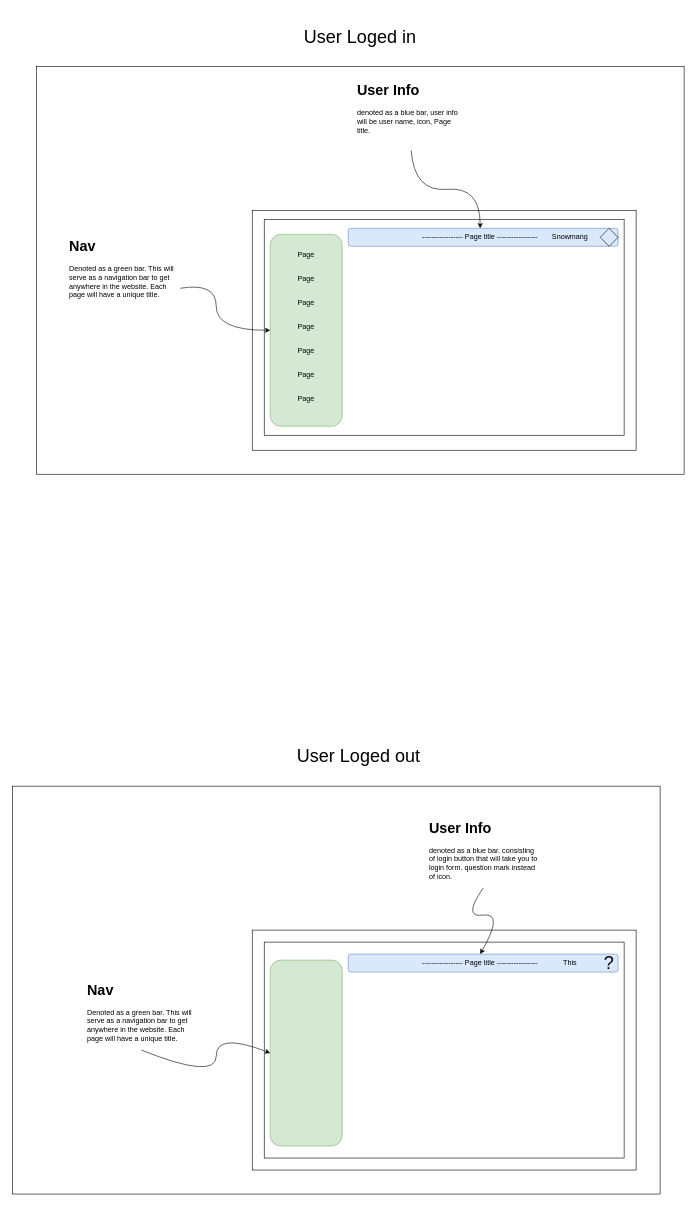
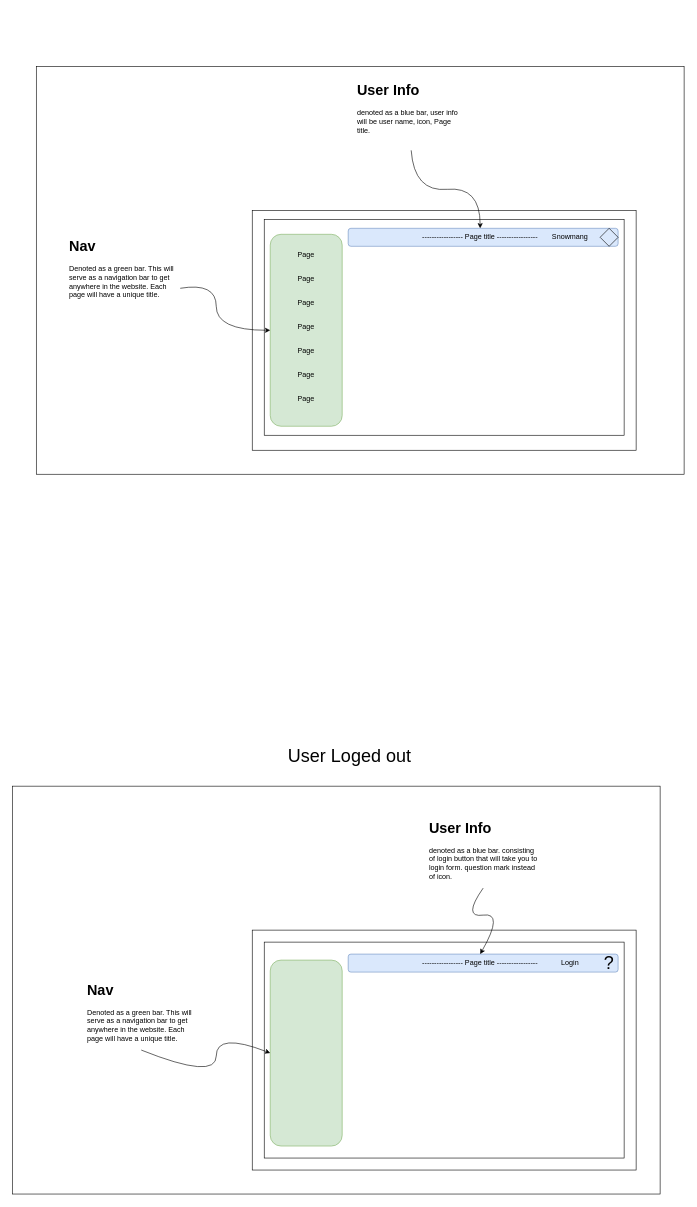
  <mxCell id="0" />
  <mxCell id="1" parent="0" />
  <mxCell id="2" value="" style="rounded=0;whiteSpace=wrap;html=1;strokeColor=default;fillColor=none;" vertex="1" parent="1"><mxGeometry x="60" y="110" width="1080" height="680" as="geometry" /></mxCell>
  <mxCell id="3" value="" style="rounded=1;whiteSpace=wrap;html=1;strokeColor=#82b366;fillColor=#d5e8d4;" vertex="1" parent="1"><mxGeometry x="450" y="390" width="120" height="320" as="geometry" /></mxCell>
  <mxCell id="4" value="" style="group" vertex="1" connectable="0" parent="1"><mxGeometry x="420" y="350" width="640" height="400" as="geometry" /></mxCell>
  <mxCell id="5" value="" style="group" vertex="1" connectable="0" parent="4"><mxGeometry x="60" y="60" width="60" height="270" as="geometry" /></mxCell>
  <mxCell id="6" value="Page" style="text;html=1;strokeColor=none;fillColor=none;align=center;verticalAlign=middle;whiteSpace=wrap;rounded=0;" vertex="1" parent="5"><mxGeometry width="60" height="30" as="geometry" /></mxCell>
  <mxCell id="7" value="Page" style="text;html=1;strokeColor=none;fillColor=none;align=center;verticalAlign=middle;whiteSpace=wrap;rounded=0;" vertex="1" parent="5"><mxGeometry y="40" width="60" height="30" as="geometry" /></mxCell>
  <mxCell id="8" value="Page" style="text;html=1;strokeColor=none;fillColor=none;align=center;verticalAlign=middle;whiteSpace=wrap;rounded=0;" vertex="1" parent="5"><mxGeometry y="80" width="60" height="30" as="geometry" /></mxCell>
  <mxCell id="9" value="Page" style="text;html=1;strokeColor=none;fillColor=none;align=center;verticalAlign=middle;whiteSpace=wrap;rounded=0;" vertex="1" parent="5"><mxGeometry y="120" width="60" height="30" as="geometry" /></mxCell>
  <mxCell id="10" value="Page" style="text;html=1;strokeColor=none;fillColor=none;align=center;verticalAlign=middle;whiteSpace=wrap;rounded=0;" vertex="1" parent="5"><mxGeometry y="160" width="60" height="30" as="geometry" /></mxCell>
  <mxCell id="11" value="Page" style="text;html=1;strokeColor=none;fillColor=none;align=center;verticalAlign=middle;whiteSpace=wrap;rounded=0;" vertex="1" parent="5"><mxGeometry y="200" width="60" height="30" as="geometry" /></mxCell>
  <mxCell id="12" value="Page" style="text;html=1;strokeColor=none;fillColor=none;align=center;verticalAlign=middle;whiteSpace=wrap;rounded=0;" vertex="1" parent="5"><mxGeometry y="240" width="60" height="30" as="geometry" /></mxCell>
  <mxCell id="13" value="" style="group" vertex="1" connectable="0" parent="4"><mxGeometry width="640" height="400" as="geometry" /></mxCell>
  <mxCell id="14" value="" style="rounded=0;whiteSpace=wrap;html=1;fillColor=none;" vertex="1" parent="13"><mxGeometry width="640" height="400" as="geometry" /></mxCell>
  <mxCell id="15" value="" style="rounded=0;whiteSpace=wrap;html=1;fillColor=none;strokeColor=default;" vertex="1" parent="13"><mxGeometry x="20" y="15" width="600" height="360" as="geometry" /></mxCell>
  <mxCell id="16" value="&lt;h1&gt;User Info&lt;/h1&gt;&lt;div&gt;denoted as a blue bar, user info will be user name, icon, Page title.&lt;/div&gt;" style="text;html=1;strokeColor=none;fillColor=none;spacing=5;spacingTop=-20;whiteSpace=wrap;overflow=hidden;rounded=0;" vertex="1" parent="1"><mxGeometry x="590" y="130" width="190" height="120" as="geometry" /></mxCell>
  <mxCell id="17" value="" style="curved=1;endArrow=classic;html=1;rounded=0;entryX=0.5;entryY=0;entryDx=0;entryDy=0;exitX=0.5;exitY=1;exitDx=0;exitDy=0;" edge="1" parent="1" source="16" target="22"><mxGeometry width="50" height="50" relative="1" as="geometry"><mxPoint x="600" y="630" as="sourcePoint" /><mxPoint x="650" y="580" as="targetPoint" /><Array as="points"><mxPoint x="690" y="320" /><mxPoint x="800" y="310" /></Array></mxGeometry></mxCell>
  <mxCell id="18" value="" style="group" vertex="1" connectable="0" parent="1"><mxGeometry x="580" y="380" width="450" height="30" as="geometry" /></mxCell>
  <mxCell id="19" value="" style="rounded=1;whiteSpace=wrap;html=1;strokeColor=#6c8ebf;fillColor=#dae8fc;" vertex="1" parent="18"><mxGeometry width="450" height="30" as="geometry" /></mxCell>
  <mxCell id="20" value="" style="rhombus;whiteSpace=wrap;html=1;strokeColor=default;fillColor=none;" vertex="1" parent="18"><mxGeometry x="420" width="30" height="30" as="geometry" /></mxCell>
  <mxCell id="21" value="Snowmang" style="text;html=1;strokeColor=none;fillColor=none;align=center;verticalAlign=middle;whiteSpace=wrap;rounded=0;" vertex="1" parent="18"><mxGeometry x="340" width="60" height="30" as="geometry" /></mxCell>
  <mxCell id="22" value="----------------- Page title -----------------" style="text;html=1;strokeColor=none;fillColor=none;align=center;verticalAlign=middle;whiteSpace=wrap;rounded=0;" vertex="1" parent="18"><mxGeometry x="120" width="200" height="30" as="geometry" /></mxCell>
  <mxCell id="23" value="&lt;h1&gt;Nav&lt;/h1&gt;&lt;div&gt;Denoted as a green bar. This will serve as a navigation bar to get anywhere in the website. Each page will have a unique title.&lt;/div&gt;" style="text;html=1;strokeColor=none;fillColor=none;spacing=5;spacingTop=-20;whiteSpace=wrap;overflow=hidden;rounded=0;" vertex="1" parent="1"><mxGeometry x="110" y="390" width="190" height="120" as="geometry" /></mxCell>
  <mxCell id="24" value="" style="curved=1;endArrow=classic;html=1;rounded=0;exitX=1;exitY=0.75;exitDx=0;exitDy=0;entryX=0;entryY=0.5;entryDx=0;entryDy=0;" edge="1" parent="1" source="23" target="3"><mxGeometry width="50" height="50" relative="1" as="geometry"><mxPoint x="430" y="640" as="sourcePoint" /><mxPoint x="370" y="600" as="targetPoint" /><Array as="points"><mxPoint x="360" y="470" /><mxPoint x="360" y="550" /></Array></mxGeometry></mxCell>
- <mxCell id="25" value="&lt;span style=&quot;font-size: 30px&quot;&gt;User Loged in&lt;/span&gt;" style="text;html=1;strokeColor=none;fillColor=none;align=center;verticalAlign=middle;whiteSpace=wrap;rounded=0;" vertex="1" parent="1"><mxGeometry x="505" y="20" width="190" height="80" as="geometry" /></mxCell>
  <mxCell id="26" value="" style="group;editable=0;" vertex="1" connectable="0" parent="1"><mxGeometry x="420" y="1550" width="640" height="400" as="geometry" /></mxCell>
  <mxCell id="27" value="" style="group;editable=0;" vertex="1" connectable="0" parent="26"><mxGeometry width="640" height="400" as="geometry" /></mxCell>
  <mxCell id="28" value="" style="group;editable=0;" vertex="1" connectable="0" parent="27"><mxGeometry width="640" height="400" as="geometry" /></mxCell>
  <mxCell id="29" value="" style="rounded=0;whiteSpace=wrap;html=1;fillColor=none;editable=0;" vertex="1" parent="28"><mxGeometry width="640" height="400" as="geometry" /></mxCell>
  <mxCell id="30" value="" style="rounded=0;whiteSpace=wrap;html=1;fontFamily=Helvetica;fontSize=30;strokeColor=default;fillColor=none;editable=0;" vertex="1" parent="26"><mxGeometry x="20" y="20" width="600" height="360" as="geometry" /></mxCell>
  <mxCell id="31" value="" style="rounded=1;whiteSpace=wrap;html=1;fontFamily=Helvetica;fontSize=30;strokeColor=#82b366;fillColor=#d5e8d4;" vertex="1" parent="26"><mxGeometry x="30" y="50" width="120" height="310" as="geometry" /></mxCell>
  <mxCell id="32" value="" style="group" vertex="1" connectable="0" parent="26"><mxGeometry x="160" y="40" width="450" height="30" as="geometry" /></mxCell>
  <mxCell id="33" value="" style="rounded=1;whiteSpace=wrap;html=1;strokeColor=#6c8ebf;fillColor=#dae8fc;" vertex="1" parent="32"><mxGeometry width="450" height="30" as="geometry" /></mxCell>
- <mxCell id="34" value="This" style="text;html=1;strokeColor=none;fillColor=none;align=center;verticalAlign=middle;whiteSpace=wrap;rounded=0;" vertex="1" parent="32"><mxGeometry x="340" width="60" height="30" as="geometry" /></mxCell>
+ <mxCell id="34" value="Login" style="text;html=1;strokeColor=none;fillColor=none;align=center;verticalAlign=middle;whiteSpace=wrap;rounded=0;" vertex="1" parent="32"><mxGeometry x="340" width="60" height="30" as="geometry" /></mxCell>
  <mxCell id="35" value="----------------- Page title -----------------" style="text;html=1;strokeColor=none;fillColor=none;align=center;verticalAlign=middle;whiteSpace=wrap;rounded=0;" vertex="1" parent="32"><mxGeometry x="120" width="200" height="30" as="geometry" /></mxCell>
  <mxCell id="36" value="?" style="text;html=1;strokeColor=none;fillColor=none;align=center;verticalAlign=middle;whiteSpace=wrap;rounded=0;fontFamily=Helvetica;fontSize=30;" vertex="1" parent="32"><mxGeometry x="420" width="30" height="30" as="geometry" /></mxCell>
  <mxCell id="37" value="&lt;h1&gt;User Info&lt;/h1&gt;&lt;div&gt;denoted as a blue bar. consisting of login button that will take you to login form. question mark instead of icon.&amp;nbsp;&lt;/div&gt;" style="text;html=1;strokeColor=none;fillColor=none;spacing=5;spacingTop=-20;whiteSpace=wrap;overflow=hidden;rounded=0;" vertex="1" parent="1"><mxGeometry x="710" y="1360" width="190" height="120" as="geometry" /></mxCell>
  <mxCell id="38" value="" style="curved=1;endArrow=classic;html=1;rounded=0;fontFamily=Helvetica;fontSize=12;entryX=0.5;entryY=0;entryDx=0;entryDy=0;exitX=0.5;exitY=1;exitDx=0;exitDy=0;" edge="1" parent="1" source="37" target="35"><mxGeometry width="50" height="50" relative="1" as="geometry"><mxPoint x="730" y="1700" as="sourcePoint" /><mxPoint x="780" y="1650" as="targetPoint" /><Array as="points"><mxPoint x="770" y="1530" /><mxPoint x="840" y="1520" /></Array></mxGeometry></mxCell>
  <mxCell id="39" value="&lt;h1&gt;Nav&lt;/h1&gt;&lt;div&gt;Denoted as a green bar. This will serve as a navigation bar to get anywhere in the website. Each page will have a unique title.&lt;/div&gt;" style="text;html=1;strokeColor=none;fillColor=none;spacing=5;spacingTop=-20;whiteSpace=wrap;overflow=hidden;rounded=0;" vertex="1" parent="1"><mxGeometry x="140" y="1630" width="190" height="120" as="geometry" /></mxCell>
  <mxCell id="40" value="" style="curved=1;endArrow=classic;html=1;rounded=0;fontFamily=Helvetica;fontSize=12;entryX=0;entryY=0.5;entryDx=0;entryDy=0;exitX=0.5;exitY=1;exitDx=0;exitDy=0;" edge="1" parent="1" source="39" target="31"><mxGeometry width="50" height="50" relative="1" as="geometry"><mxPoint x="550" y="1810" as="sourcePoint" /><mxPoint x="600" y="1760" as="targetPoint" /><Array as="points"><mxPoint x="360" y="1800" /><mxPoint x="360" y="1720" /></Array></mxGeometry></mxCell>
  <mxCell id="41" value="" style="rounded=0;whiteSpace=wrap;html=1;strokeColor=default;fillColor=none;" vertex="1" parent="1"><mxGeometry x="20" y="1310" width="1080" height="680" as="geometry" /></mxCell>
- <mxCell id="42" value="&lt;span style=&quot;font-size: 30px&quot;&gt;User Loged out&lt;/span&gt;" style="text;html=1;strokeColor=none;fillColor=none;align=center;verticalAlign=middle;whiteSpace=wrap;rounded=0;" vertex="1" parent="1"><mxGeometry x="480" y="1220" width="235" height="80" as="geometry" /></mxCell>
+ <mxCell id="42" value="&lt;span style=&quot;font-size: 30px&quot;&gt;User Loged out&lt;/span&gt;" style="text;html=1;strokeColor=none;fillColor=none;align=center;verticalAlign=middle;whiteSpace=wrap;rounded=0;" vertex="1" parent="1"><mxGeometry x="465" y="1220" width="235" height="80" as="geometry" /></mxCell>
